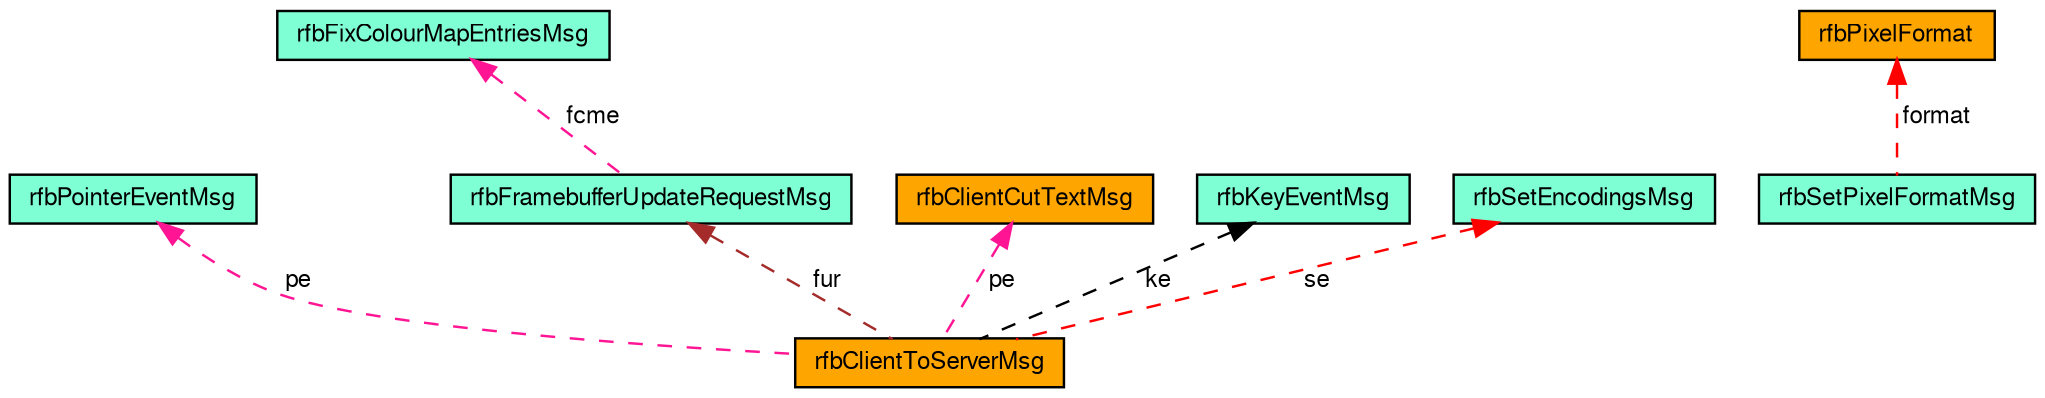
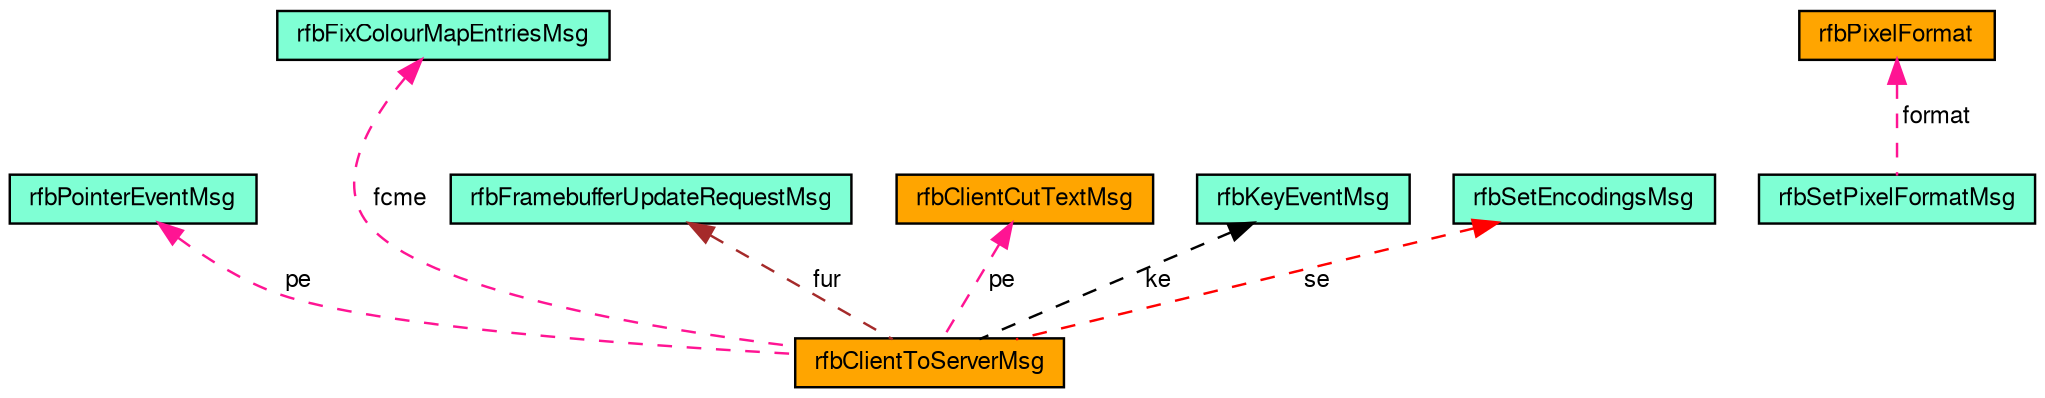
  digraph {
    rankdir=TB
    node [color=black fillcolor=aquamarine fontname=FreeSans fontsize=10 shape=record style=filled]
    edge [color=deeppink dir=back fontname=FreeSans fontsize=10 labelfontname=FreeSans labelfontsize=10 style=dashed]
    n1 [fillcolor=orange fontcolor=black height=0.2 label=rfbClientToServerMsg width=0.4]
    n2 [height=0.2 label=rfbPointerEventMsg width=0.4]
    n3 [height=0.2 label=rfbFramebufferUpdateRequestMsg width=0.4]
    n4 [fillcolor=orange height=0.2 label=rfbClientCutTextMsg width=0.4]
    n5 [height=0.2 label=rfbFixColourMapEntriesMsg width=0.4]
    n6 [height=0.2 label=rfbKeyEventMsg width=0.4]
    n7 [height=0.2 label=rfbSetEncodingsMsg width=0.4]
    n8 [height=0.2 label=rfbSetPixelFormatMsg width=0.4]
    n9 [fillcolor=orange height=0.2 label=rfbPixelFormat width=0.4]
    n2 -> n1 [label=" pe"]
    n3 -> n1 [color=brown label=" fur"]
    n4 -> n1 [label=" pe"]
-   n5 -> n3 [label=" fcme"]
+   n5 -> n1 [label=" fcme"]
    n6 -> n1 [color=black label=" ke"]
    n7 -> n1 [color=red label=" se"]
-   n9 -> n8 [color=red label=" format"]
+   n9 -> n8 [label=" format"]
  }
